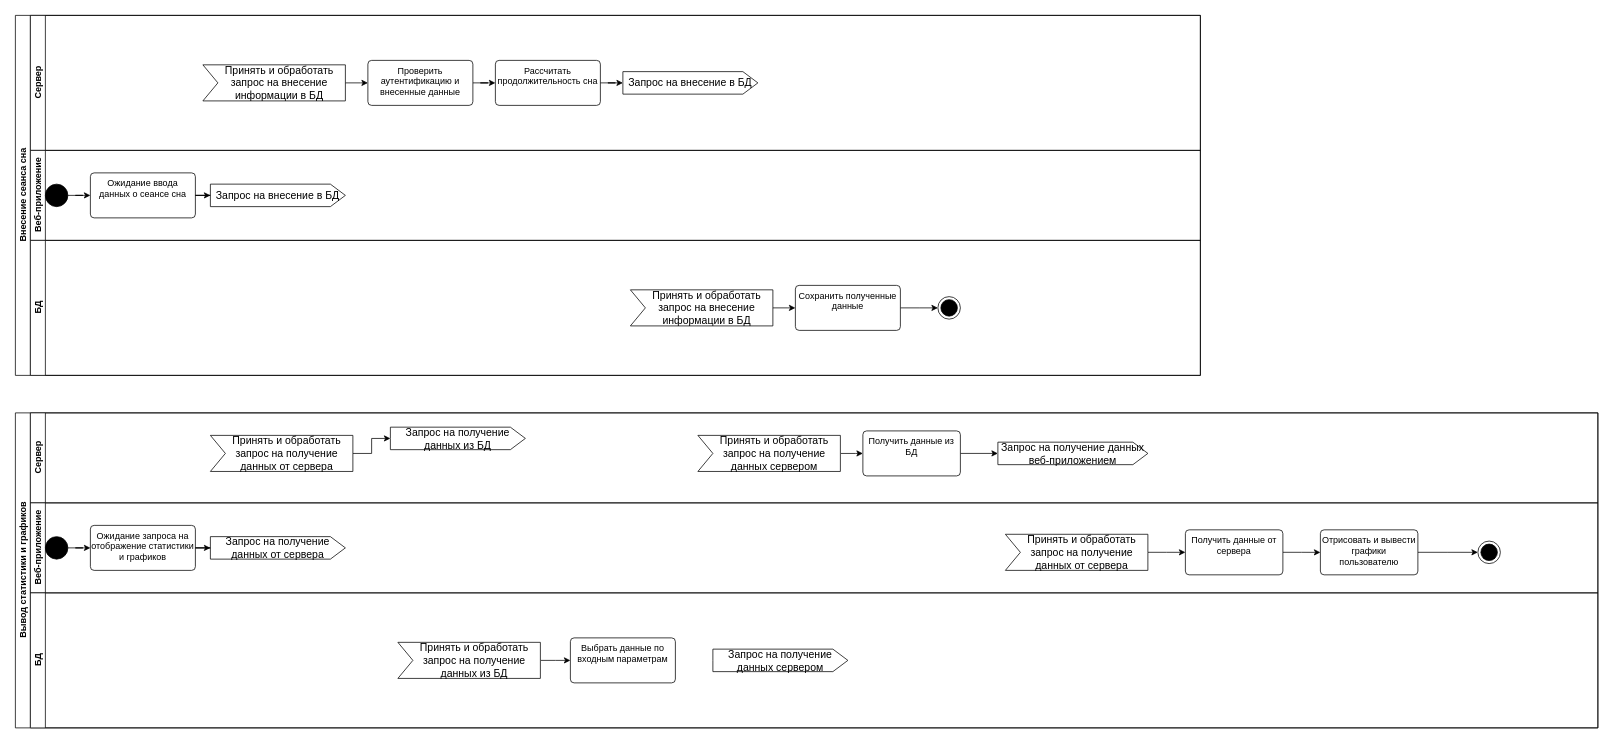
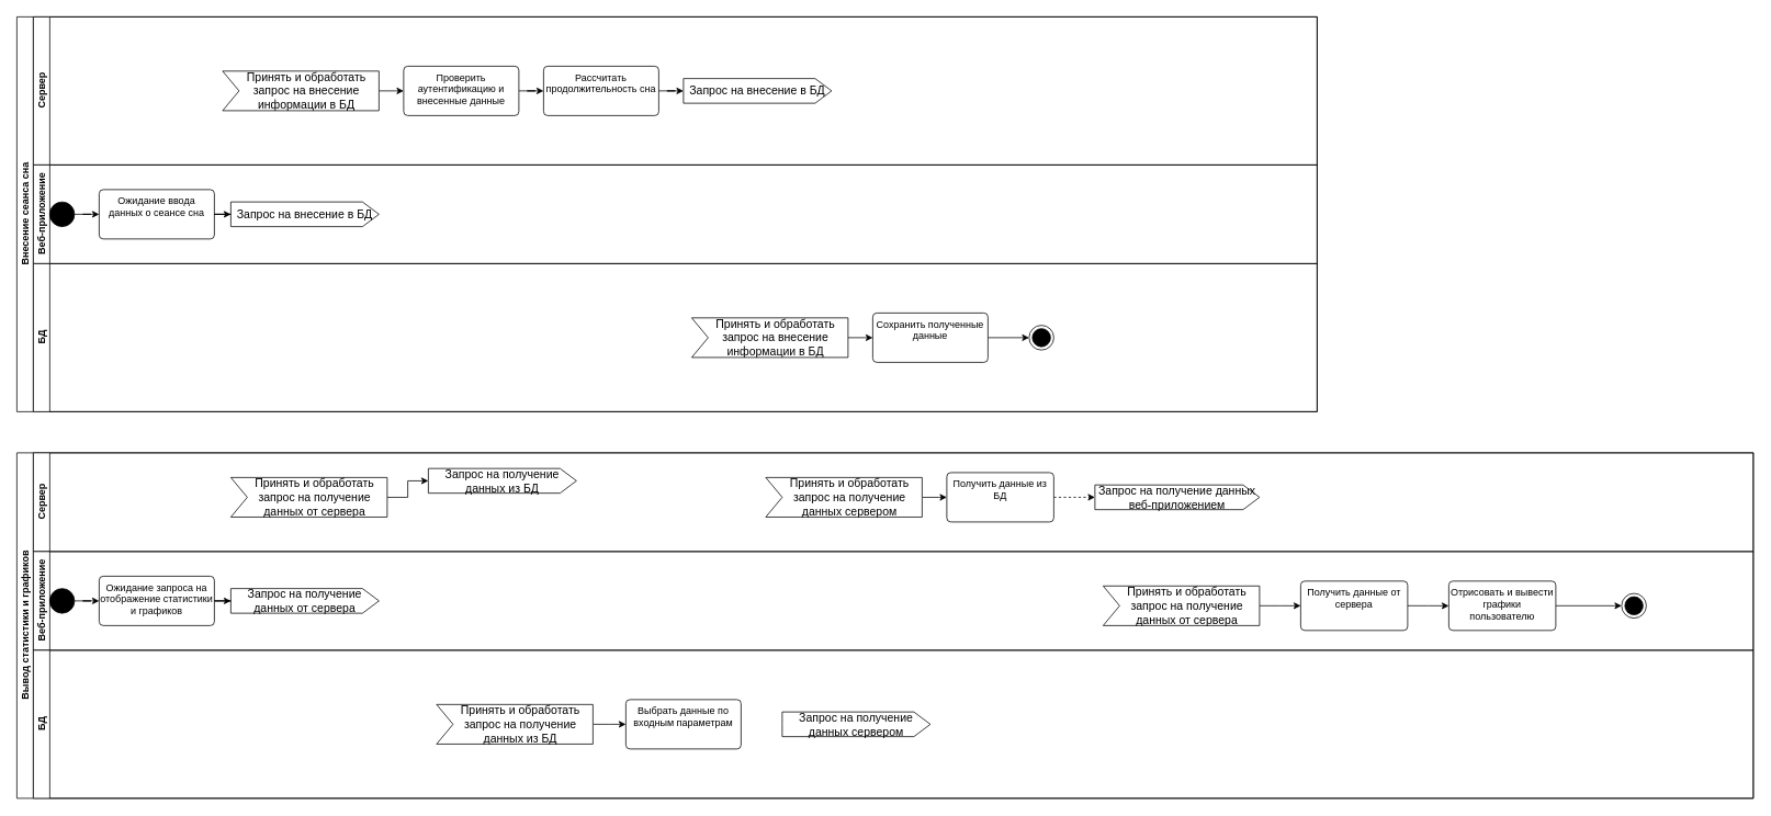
  <mxCell id="0" />
  <mxCell id="1" parent="0" />
  <mxCell id="2" value="Внесение сеанса сна" style="swimlane;childLayout=stackLayout;resizeParent=1;resizeParentMax=0;horizontal=0;startSize=20;horizontalStack=0;html=1;" vertex="1" parent="1"><mxGeometry x="20" y="20" width="1580" height="480" as="geometry" /></mxCell>
  <mxCell id="3" value="Сервер" style="swimlane;startSize=20;horizontal=0;html=1;" vertex="1" parent="2"><mxGeometry x="20" width="1560" height="180" as="geometry" /></mxCell>
  <mxCell id="4" value="Рассчитать продолжительность сна" style="html=1;align=center;verticalAlign=top;rounded=1;absoluteArcSize=1;arcSize=10;dashed=0;whiteSpace=wrap;" vertex="1" parent="3"><mxGeometry x="620" y="60" width="140" height="60" as="geometry" /></mxCell>
  <mxCell id="5" value="Запрос на внесение в БД" style="html=1;shape=mxgraph.infographic.ribbonSimple;notch1=0;notch2=20;align=center;verticalAlign=middle;fontSize=14;fontStyle=0;fillColor=#FFFFFF;whiteSpace=wrap;" vertex="1" parent="3"><mxGeometry x="790" y="75" width="180" height="30" as="geometry" /></mxCell>
  <mxCell id="6" style="edgeStyle=orthogonalEdgeStyle;rounded=0;orthogonalLoop=1;jettySize=auto;html=1;entryX=0;entryY=0;entryDx=0;entryDy=15;entryPerimeter=0;" edge="1" parent="3" source="4" target="5"><mxGeometry relative="1" as="geometry" /></mxCell>
  <mxCell id="7" value="Принять и обработать запрос на внесение информации в БД" style="html=1;shape=mxgraph.infographic.ribbonSimple;notch1=20;notch2=0;align=center;verticalAlign=middle;fontSize=14;fontStyle=0;fillColor=#FFFFFF;flipH=0;spacingRight=0;spacingLeft=14;whiteSpace=wrap;" vertex="1" parent="3"><mxGeometry x="230" y="65.94" width="190" height="48.12" as="geometry" /></mxCell>
  <mxCell id="8" style="edgeStyle=orthogonalEdgeStyle;rounded=0;orthogonalLoop=1;jettySize=auto;html=1;entryX=0;entryY=0.5;entryDx=0;entryDy=0;" edge="1" parent="3" source="9" target="4"><mxGeometry relative="1" as="geometry" /></mxCell>
  <mxCell id="9" value="Проверить аутентификацию и внесенные данные" style="html=1;align=center;verticalAlign=top;rounded=1;absoluteArcSize=1;arcSize=10;dashed=0;whiteSpace=wrap;" vertex="1" parent="3"><mxGeometry x="450" y="60" width="140" height="60" as="geometry" /></mxCell>
  <mxCell id="10" style="edgeStyle=orthogonalEdgeStyle;rounded=0;orthogonalLoop=1;jettySize=auto;html=1;entryX=0;entryY=0.5;entryDx=0;entryDy=0;" edge="1" parent="3" source="7" target="9"><mxGeometry relative="1" as="geometry"><mxPoint x="460.12" y="331.68" as="targetPoint" /></mxGeometry></mxCell>
  <mxCell id="11" value="Веб-приложение" style="swimlane;startSize=20;horizontal=0;html=1;" vertex="1" parent="2"><mxGeometry x="20" y="180" width="1560" height="120" as="geometry" /></mxCell>
  <mxCell id="12" value="" style="ellipse;fillColor=strokeColor;html=1;" vertex="1" parent="11"><mxGeometry x="20" y="45" width="30" height="30" as="geometry" /></mxCell>
  <mxCell id="13" value="Ожидание ввода данных о сеансе сна" style="html=1;align=center;verticalAlign=top;rounded=1;absoluteArcSize=1;arcSize=10;dashed=0;whiteSpace=wrap;" vertex="1" parent="11"><mxGeometry x="80" y="30" width="140" height="60" as="geometry" /></mxCell>
  <mxCell id="14" style="edgeStyle=orthogonalEdgeStyle;rounded=0;orthogonalLoop=1;jettySize=auto;html=1;exitX=0.5;exitY=1;exitDx=0;exitDy=0;" edge="1" parent="11" source="13" target="13"><mxGeometry relative="1" as="geometry" /></mxCell>
  <mxCell id="15" style="edgeStyle=orthogonalEdgeStyle;rounded=0;orthogonalLoop=1;jettySize=auto;html=1;entryX=0;entryY=0.5;entryDx=0;entryDy=0;" edge="1" parent="11" source="12" target="13"><mxGeometry relative="1" as="geometry" /></mxCell>
  <mxCell id="16" value="Запрос на внесение в БД" style="html=1;shape=mxgraph.infographic.ribbonSimple;notch1=0;notch2=20;align=center;verticalAlign=middle;fontSize=14;fontStyle=0;fillColor=#FFFFFF;whiteSpace=wrap;" vertex="1" parent="11"><mxGeometry x="240" y="45" width="180" height="30" as="geometry" /></mxCell>
  <mxCell id="17" style="edgeStyle=orthogonalEdgeStyle;rounded=0;orthogonalLoop=1;jettySize=auto;html=1;entryX=0;entryY=0;entryDx=0;entryDy=15;entryPerimeter=0;" edge="1" parent="11" source="13" target="16"><mxGeometry relative="1" as="geometry" /></mxCell>
  <mxCell id="18" value="БД" style="swimlane;startSize=20;horizontal=0;html=1;" vertex="1" parent="2"><mxGeometry x="20" y="300" width="1560" height="180" as="geometry" /></mxCell>
  <mxCell id="19" style="edgeStyle=orthogonalEdgeStyle;rounded=0;orthogonalLoop=1;jettySize=auto;html=1;" edge="1" parent="18" source="22"><mxGeometry relative="1" as="geometry"><mxPoint x="1210" y="90" as="targetPoint" /></mxGeometry></mxCell>
  <mxCell id="20" value="Принять и обработать запрос на внесение информации в БД" style="html=1;shape=mxgraph.infographic.ribbonSimple;notch1=20;notch2=0;align=center;verticalAlign=middle;fontSize=14;fontStyle=0;fillColor=#FFFFFF;flipH=0;spacingRight=0;spacingLeft=14;whiteSpace=wrap;" vertex="1" parent="18"><mxGeometry x="800" y="65.94" width="190" height="48.12" as="geometry" /></mxCell>
  <mxCell id="21" value="" style="edgeStyle=orthogonalEdgeStyle;rounded=0;orthogonalLoop=1;jettySize=auto;html=1;" edge="1" parent="18" source="20" target="22"><mxGeometry relative="1" as="geometry"><mxPoint x="1220" y="550" as="targetPoint" /><mxPoint x="970" y="550" as="sourcePoint" /></mxGeometry></mxCell>
  <mxCell id="22" value="Сохранить полученные данные" style="html=1;align=center;verticalAlign=top;rounded=1;absoluteArcSize=1;arcSize=10;dashed=0;whiteSpace=wrap;" vertex="1" parent="18"><mxGeometry x="1020" y="60" width="140" height="60" as="geometry" /></mxCell>
  <mxCell id="23" value="" style="ellipse;html=1;shape=endState;fillColor=strokeColor;" vertex="1" parent="18"><mxGeometry x="1210" y="75.0" width="30" height="30" as="geometry" /></mxCell>
  <mxCell id="24" value="Вывод статистики и графиков" style="swimlane;childLayout=stackLayout;resizeParent=1;resizeParentMax=0;horizontal=0;startSize=20;horizontalStack=0;html=1;" vertex="1" parent="1"><mxGeometry x="20" y="550" width="2110" height="420" as="geometry" /></mxCell>
  <mxCell id="25" value="Сервер" style="swimlane;startSize=20;horizontal=0;html=1;" vertex="1" parent="24"><mxGeometry x="20" width="2090" height="120" as="geometry" /></mxCell>
  <mxCell id="26" value="Запрос на получение данных из БД" style="html=1;shape=mxgraph.infographic.ribbonSimple;notch1=0;notch2=20;align=center;verticalAlign=middle;fontSize=14;fontStyle=0;fillColor=#FFFFFF;whiteSpace=wrap;" vertex="1" parent="25"><mxGeometry x="480" y="19.06" width="180" height="30" as="geometry" /></mxCell>
  <mxCell id="27" value="Принять и обработать запрос на получение данных от сервера" style="html=1;shape=mxgraph.infographic.ribbonSimple;notch1=20;notch2=0;align=center;verticalAlign=middle;fontSize=14;fontStyle=0;fillColor=#FFFFFF;flipH=0;spacingRight=0;spacingLeft=14;whiteSpace=wrap;" vertex="1" parent="25"><mxGeometry x="240" y="30" width="190" height="48.12" as="geometry" /></mxCell>
  <mxCell id="28" style="edgeStyle=orthogonalEdgeStyle;rounded=0;orthogonalLoop=1;jettySize=auto;html=1;entryX=0;entryY=0;entryDx=0;entryDy=15.0;entryPerimeter=0;" edge="1" parent="25" source="27" target="26"><mxGeometry relative="1" as="geometry" /></mxCell>
  <mxCell id="29" style="edgeStyle=orthogonalEdgeStyle;rounded=0;orthogonalLoop=1;jettySize=auto;html=1;" edge="1" parent="25" source="30" target="32"><mxGeometry relative="1" as="geometry" /></mxCell>
  <mxCell id="30" value="Принять и обработать запрос на получение данных сервером" style="html=1;shape=mxgraph.infographic.ribbonSimple;notch1=20;notch2=0;align=center;verticalAlign=middle;fontSize=14;fontStyle=0;fillColor=#FFFFFF;flipH=0;spacingRight=0;spacingLeft=14;whiteSpace=wrap;" vertex="1" parent="25"><mxGeometry x="890" y="30" width="190" height="48.12" as="geometry" /></mxCell>
- <mxCell id="31" style="edgeStyle=orthogonalEdgeStyle;rounded=0;orthogonalLoop=1;jettySize=auto;html=1;" edge="1" parent="25" source="32" target="33"><mxGeometry relative="1" as="geometry" /></mxCell>
+ <mxCell id="31" style="edgeStyle=orthogonalEdgeStyle;rounded=0;orthogonalLoop=1;jettySize=auto;html=1;dashed=1;" edge="1" parent="25" source="32" target="33"><mxGeometry relative="1" as="geometry" /></mxCell>
  <mxCell id="32" value="Получить данные из БД" style="html=1;align=center;verticalAlign=top;rounded=1;absoluteArcSize=1;arcSize=10;dashed=0;whiteSpace=wrap;" vertex="1" parent="25"><mxGeometry x="1110" y="24.06" width="130" height="60" as="geometry" /></mxCell>
  <mxCell id="33" value="Запрос на получение данных веб-приложением" style="html=1;shape=mxgraph.infographic.ribbonSimple;notch1=0;notch2=20;align=center;verticalAlign=middle;fontSize=14;fontStyle=0;fillColor=#FFFFFF;whiteSpace=wrap;" vertex="1" parent="25"><mxGeometry x="1290" y="39.06" width="200" height="30" as="geometry" /></mxCell>
  <mxCell id="34" value="Веб-приложение" style="swimlane;startSize=20;horizontal=0;html=1;" vertex="1" parent="24"><mxGeometry x="20" y="120" width="2090" height="120" as="geometry" /></mxCell>
  <mxCell id="35" value="" style="ellipse;fillColor=strokeColor;html=1;" vertex="1" parent="34"><mxGeometry x="20" y="45" width="30" height="30" as="geometry" /></mxCell>
  <mxCell id="36" value="Ожидание запроса на отображение статистики и графиков" style="html=1;align=center;verticalAlign=top;rounded=1;absoluteArcSize=1;arcSize=10;dashed=0;whiteSpace=wrap;" vertex="1" parent="34"><mxGeometry x="80" y="30" width="140" height="60" as="geometry" /></mxCell>
  <mxCell id="37" style="edgeStyle=orthogonalEdgeStyle;rounded=0;orthogonalLoop=1;jettySize=auto;html=1;exitX=0.5;exitY=1;exitDx=0;exitDy=0;" edge="1" parent="34" source="36" target="36"><mxGeometry relative="1" as="geometry" /></mxCell>
  <mxCell id="38" style="edgeStyle=orthogonalEdgeStyle;rounded=0;orthogonalLoop=1;jettySize=auto;html=1;entryX=0;entryY=0.5;entryDx=0;entryDy=0;" edge="1" parent="34" source="35" target="36"><mxGeometry relative="1" as="geometry" /></mxCell>
  <mxCell id="39" value="Запрос на получение данных от сервера" style="html=1;shape=mxgraph.infographic.ribbonSimple;notch1=0;notch2=20;align=center;verticalAlign=middle;fontSize=14;fontStyle=0;fillColor=#FFFFFF;whiteSpace=wrap;" vertex="1" parent="34"><mxGeometry x="240" y="45" width="180" height="30" as="geometry" /></mxCell>
  <mxCell id="40" style="edgeStyle=orthogonalEdgeStyle;rounded=0;orthogonalLoop=1;jettySize=auto;html=1;entryX=0;entryY=0;entryDx=0;entryDy=15;entryPerimeter=0;" edge="1" parent="34" source="36" target="39"><mxGeometry relative="1" as="geometry" /></mxCell>
  <mxCell id="41" style="edgeStyle=orthogonalEdgeStyle;rounded=0;orthogonalLoop=1;jettySize=auto;html=1;entryX=0;entryY=0.5;entryDx=0;entryDy=0;" edge="1" parent="34" source="42" target="44"><mxGeometry relative="1" as="geometry" /></mxCell>
  <mxCell id="42" value="Принять и обработать запрос на получение данных от сервера" style="html=1;shape=mxgraph.infographic.ribbonSimple;notch1=20;notch2=0;align=center;verticalAlign=middle;fontSize=14;fontStyle=0;fillColor=#FFFFFF;flipH=0;spacingRight=0;spacingLeft=14;whiteSpace=wrap;" vertex="1" parent="34"><mxGeometry x="1300" y="41.88" width="190" height="48.12" as="geometry" /></mxCell>
  <mxCell id="43" style="edgeStyle=orthogonalEdgeStyle;rounded=0;orthogonalLoop=1;jettySize=auto;html=1;" edge="1" parent="34" source="44"><mxGeometry relative="1" as="geometry"><mxPoint x="1720" y="66" as="targetPoint" /></mxGeometry></mxCell>
  <mxCell id="44" value="Получить данные от сервера" style="html=1;align=center;verticalAlign=top;rounded=1;absoluteArcSize=1;arcSize=10;dashed=0;whiteSpace=wrap;" vertex="1" parent="34"><mxGeometry x="1540" y="35.94" width="130" height="60" as="geometry" /></mxCell>
  <mxCell id="45" style="edgeStyle=orthogonalEdgeStyle;rounded=0;orthogonalLoop=1;jettySize=auto;html=1;" edge="1" parent="34" source="46"><mxGeometry relative="1" as="geometry"><mxPoint x="1930.0" y="65.94" as="targetPoint" /></mxGeometry></mxCell>
  <mxCell id="46" value="Отрисовать и вывести графики пользователю" style="html=1;align=center;verticalAlign=top;rounded=1;absoluteArcSize=1;arcSize=10;dashed=0;whiteSpace=wrap;" vertex="1" parent="34"><mxGeometry x="1720" y="35.94" width="130" height="60" as="geometry" /></mxCell>
  <mxCell id="47" value="" style="ellipse;html=1;shape=endState;fillColor=strokeColor;" vertex="1" parent="34"><mxGeometry x="1930" y="50.94" width="30" height="30" as="geometry" /></mxCell>
  <mxCell id="48" value="БД" style="swimlane;startSize=20;horizontal=0;html=1;" vertex="1" parent="24"><mxGeometry x="20" y="240" width="2090" height="180" as="geometry" /></mxCell>
  <mxCell id="49" style="edgeStyle=orthogonalEdgeStyle;rounded=0;orthogonalLoop=1;jettySize=auto;html=1;" edge="1" parent="48" source="50" target="51"><mxGeometry relative="1" as="geometry" /></mxCell>
  <mxCell id="50" value="Принять и обработать запрос на получение данных из БД" style="html=1;shape=mxgraph.infographic.ribbonSimple;notch1=20;notch2=0;align=center;verticalAlign=middle;fontSize=14;fontStyle=0;fillColor=#FFFFFF;flipH=0;spacingRight=0;spacingLeft=14;whiteSpace=wrap;" vertex="1" parent="48"><mxGeometry x="490" y="65.94" width="190" height="48.12" as="geometry" /></mxCell>
  <mxCell id="51" value="Выбрать данные по входным параметрам" style="html=1;align=center;verticalAlign=top;rounded=1;absoluteArcSize=1;arcSize=10;dashed=0;whiteSpace=wrap;" vertex="1" parent="48"><mxGeometry x="720" y="60" width="140" height="60" as="geometry" /></mxCell>
  <mxCell id="52" value="Запрос на получение данных сервером" style="html=1;shape=mxgraph.infographic.ribbonSimple;notch1=0;notch2=20;align=center;verticalAlign=middle;fontSize=14;fontStyle=0;fillColor=#FFFFFF;whiteSpace=wrap;" vertex="1" parent="48"><mxGeometry x="910" y="75" width="180" height="30" as="geometry" /></mxCell>
